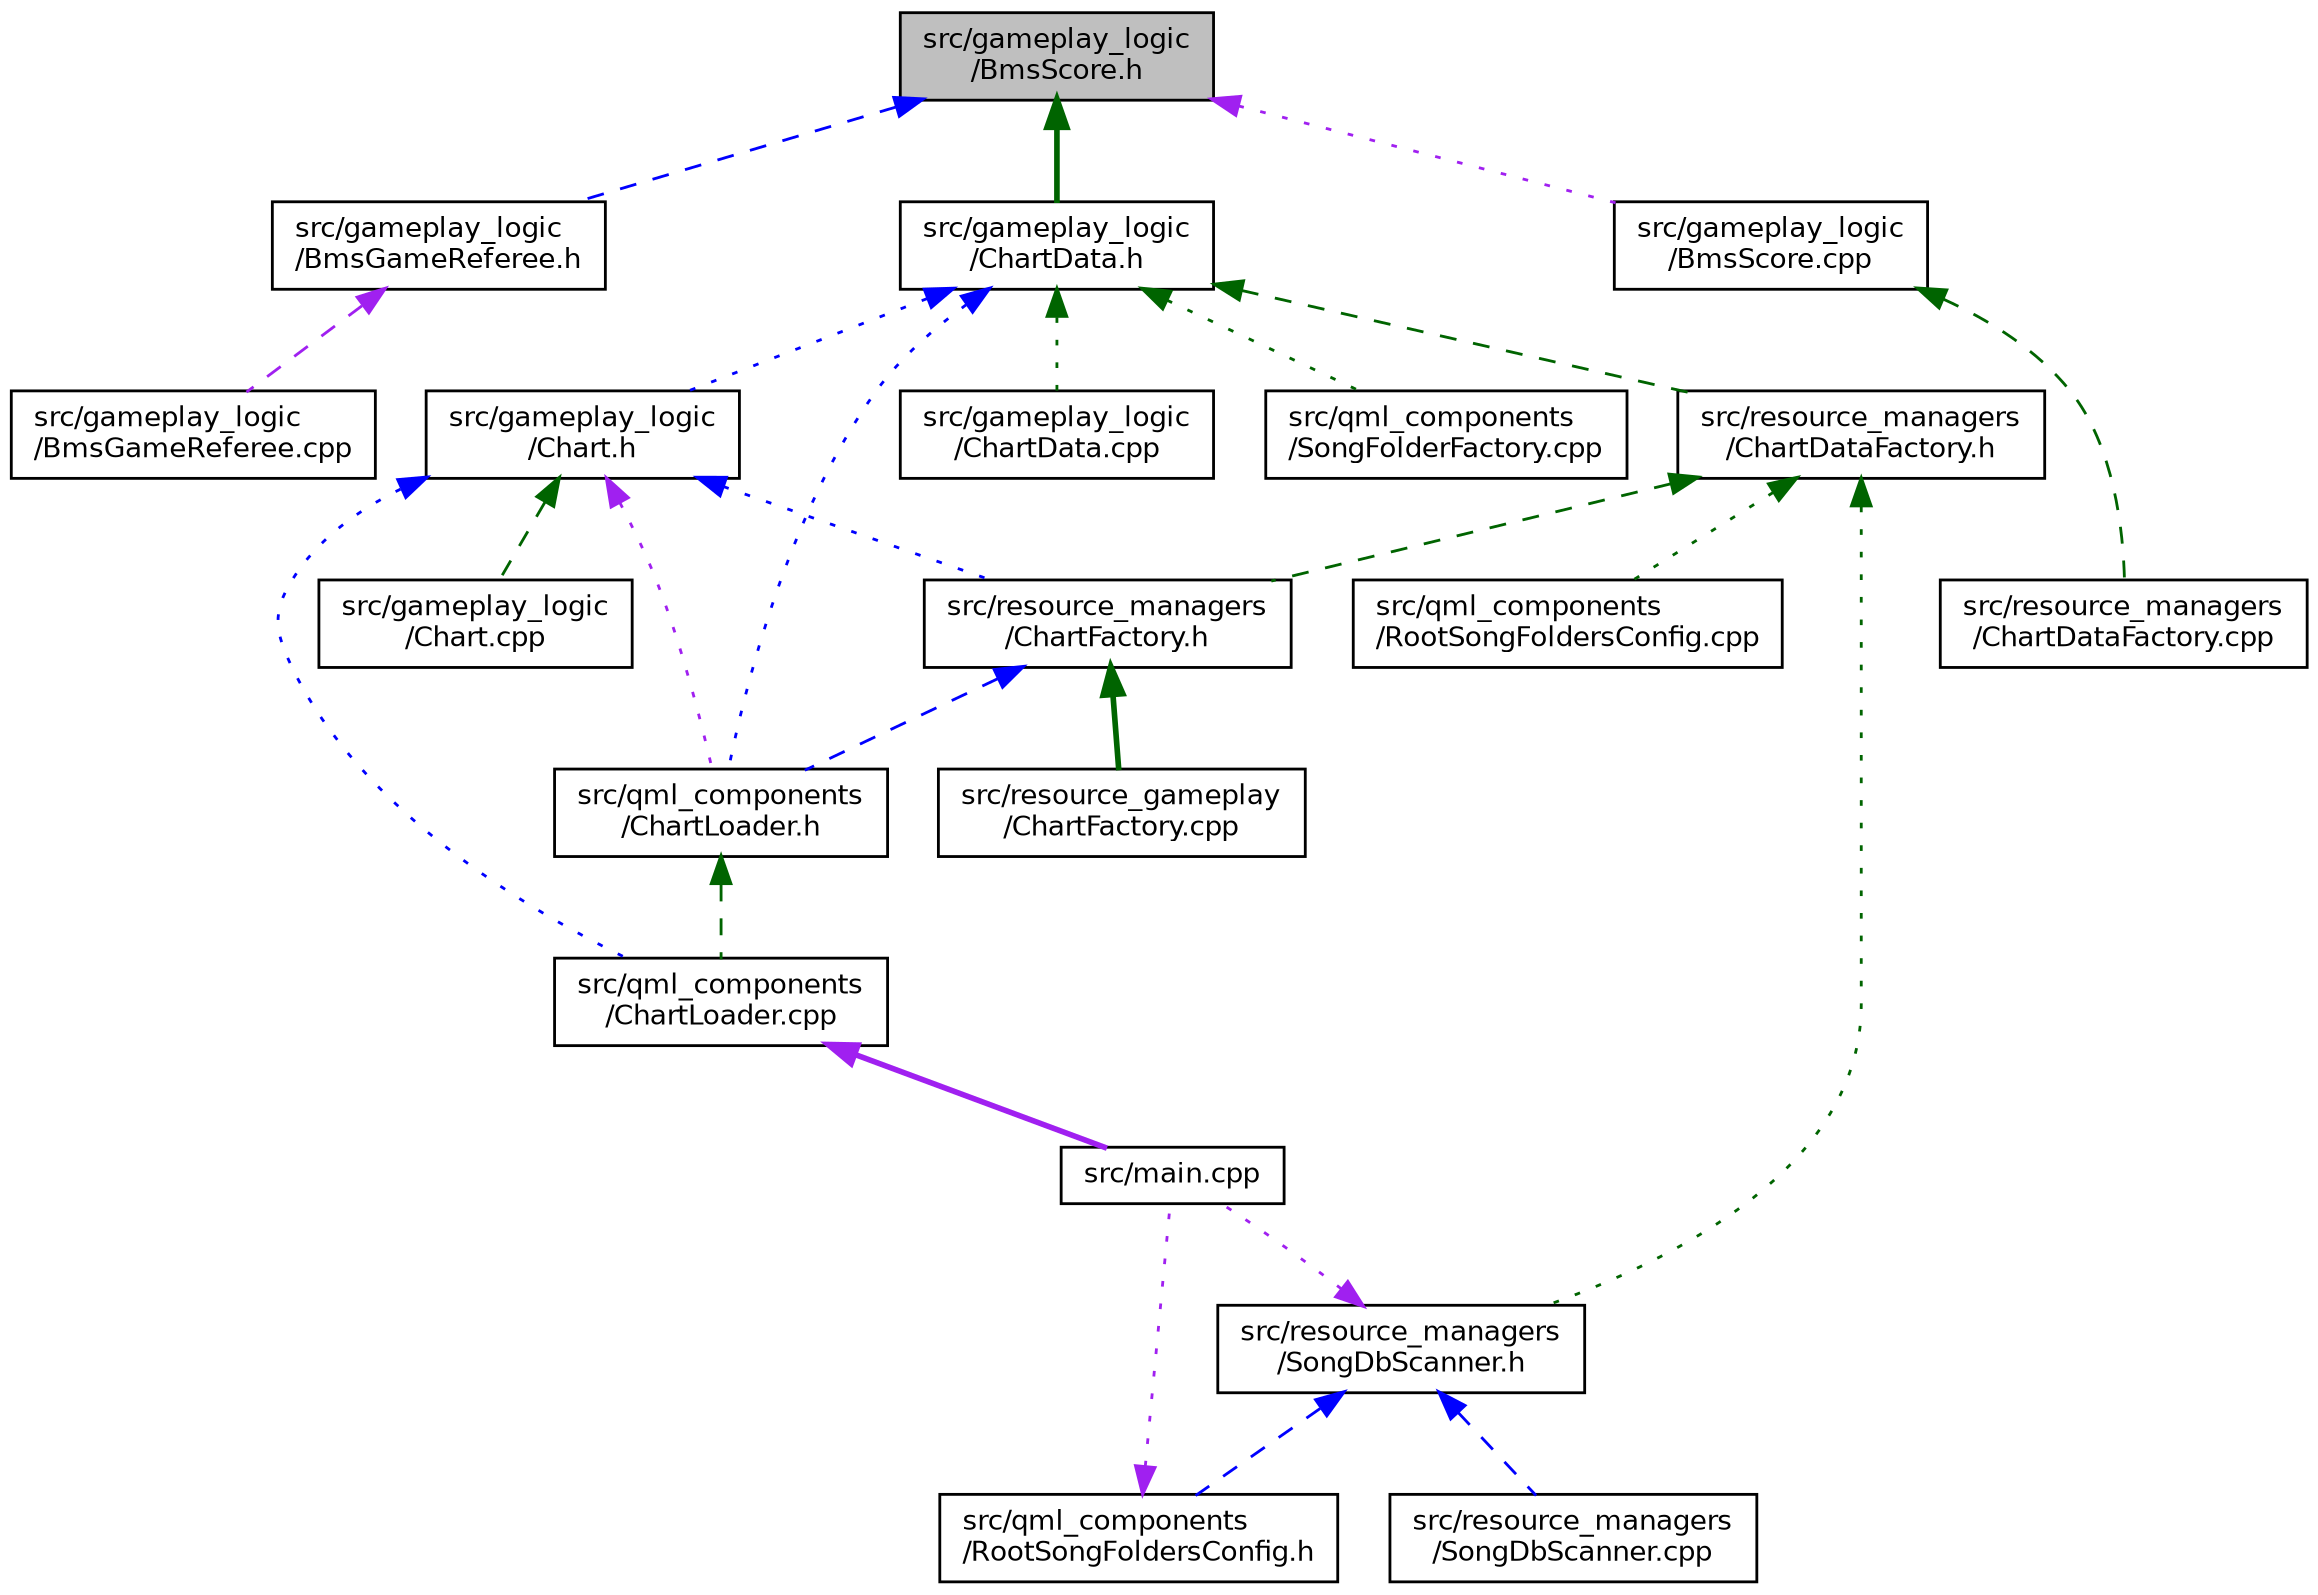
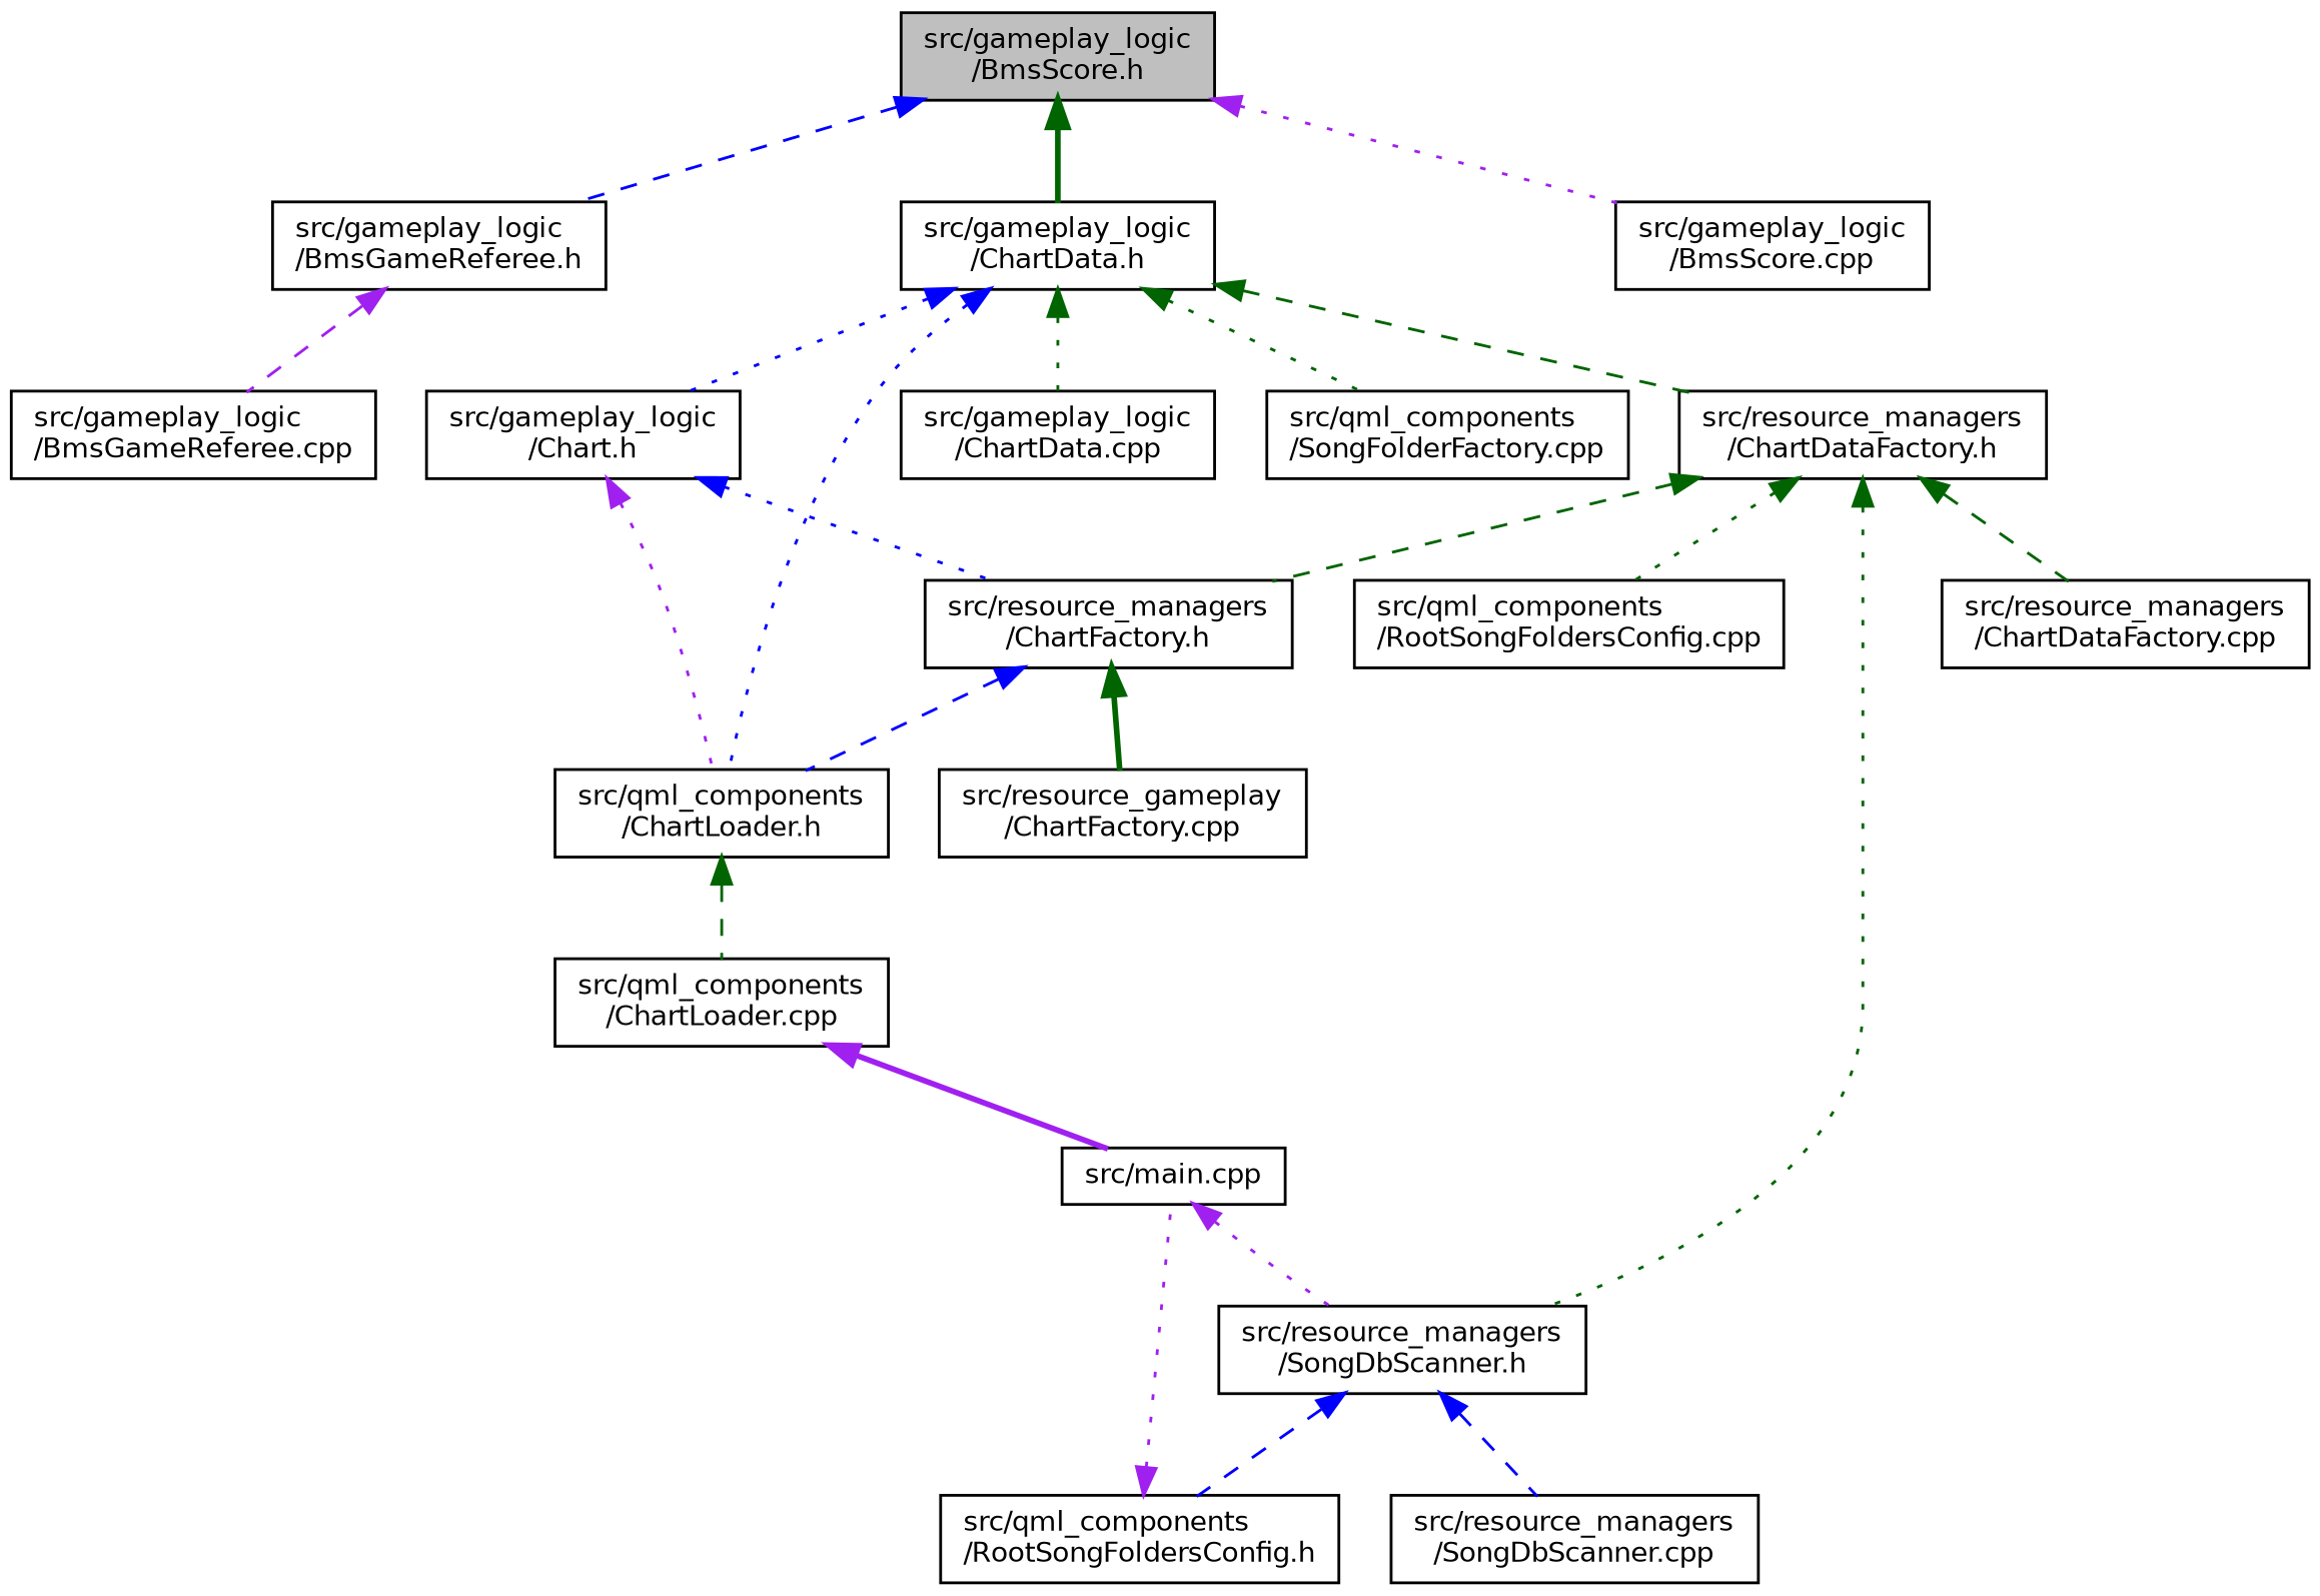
  digraph {
    node [color=black fillcolor=white fontname=Helvetica fontsize=10 shape=record style=filled]
    edge [color=darkgreen dir=back fontname=Helvetica fontsize=10 labelfontname=Helvetica labelfontsize=10 style=dotted]
    n1 [fillcolor=grey75 fontcolor=black height=0.2 label="src/gameplay_logic\l/BmsScore.h" width=0.4]
    n2 [height=0.2 label="src/gameplay_logic\l/BmsGameReferee.h" width=0.4]
    n3 [height=0.2 label="src/gameplay_logic\l/BmsScore.cpp" width=0.4]
    n4 [height=0.2 label="src/gameplay_logic\l/ChartData.h" width=0.4]
    n5 [height=0.2 label="src/gameplay_logic\l/BmsGameReferee.cpp" width=0.4]
    n6 [height=0.2 label="src/gameplay_logic\l/Chart.h" width=0.4]
    n7 [height=0.2 label="src/qml_components\l/ChartLoader.h" width=0.4]
    n8 [height=0.2 label="src/gameplay_logic\l/ChartData.cpp" width=0.4]
    n9 [height=0.2 label="src/qml_components\l/SongFolderFactory.cpp" width=0.4]
    n10 [height=0.2 label="src/resource_managers\l/ChartDataFactory.h" width=0.4]
-   n11 [height=0.2 label="src/gameplay_logic\l/Chart.cpp" width=0.4]
    n12 [height=0.2 label="src/qml_components\l/ChartLoader.cpp" width=0.4]
    n13 [height=0.2 label="src/resource_managers\l/ChartFactory.h" width=0.4]
    n14 [height=0.2 label="src/main.cpp" width=0.4]
    n15 [height=0.2 label="src/resource_gameplay\l/ChartFactory.cpp" width=0.4]
    n16 [height=0.2 label="src/resource_managers\l/ChartDataFactory.cpp" width=0.4]
    n17 [height=0.2 label="src/resource_managers\l/SongDbScanner.h" width=0.4]
    n18 [height=0.2 label="src/qml_components\l/RootSongFoldersConfig.cpp" width=0.4]
    n19 [height=0.2 label="src/qml_components\l/RootSongFoldersConfig.h" width=0.4]
    n20 [height=0.2 label="src/resource_managers\l/SongDbScanner.cpp" width=0.4]
    n1 -> n2 [color=blue style=dashed]
    n1 -> n3 [color=purple]
    n1 -> n4 [style=bold]
    n2 -> n5 [color=purple style=dashed]
    n4 -> n6 [color=blue]
    n4 -> n7 [color=blue]
    n4 -> n8
    n4 -> n9
    n4 -> n10 [style=dashed]
    n6 -> n7 [color=purple]
-   n6 -> n11 [style=dashed]
-   n6 -> n12 [color=blue]
    n6 -> n13 [color=blue]
    n7 -> n12 [style=dashed]
    n10 -> n13 [style=dashed]
-   n3 -> n16 [style=dashed]
+   n10 -> n16 [style=dashed]
    n10 -> n17
    n10 -> n18
    n12 -> n14 [color=purple style=bold]
    n13 -> n7 [color=blue style=dashed]
    n13 -> n15 [style=bold]
-   n17 -> n14 [color=purple]
+   n14 -> n17 [color=purple]
    n17 -> n19 [color=blue style=dashed]
    n17 -> n20 [color=blue style=dashed]
    n19 -> n14 [color=purple]
  }
